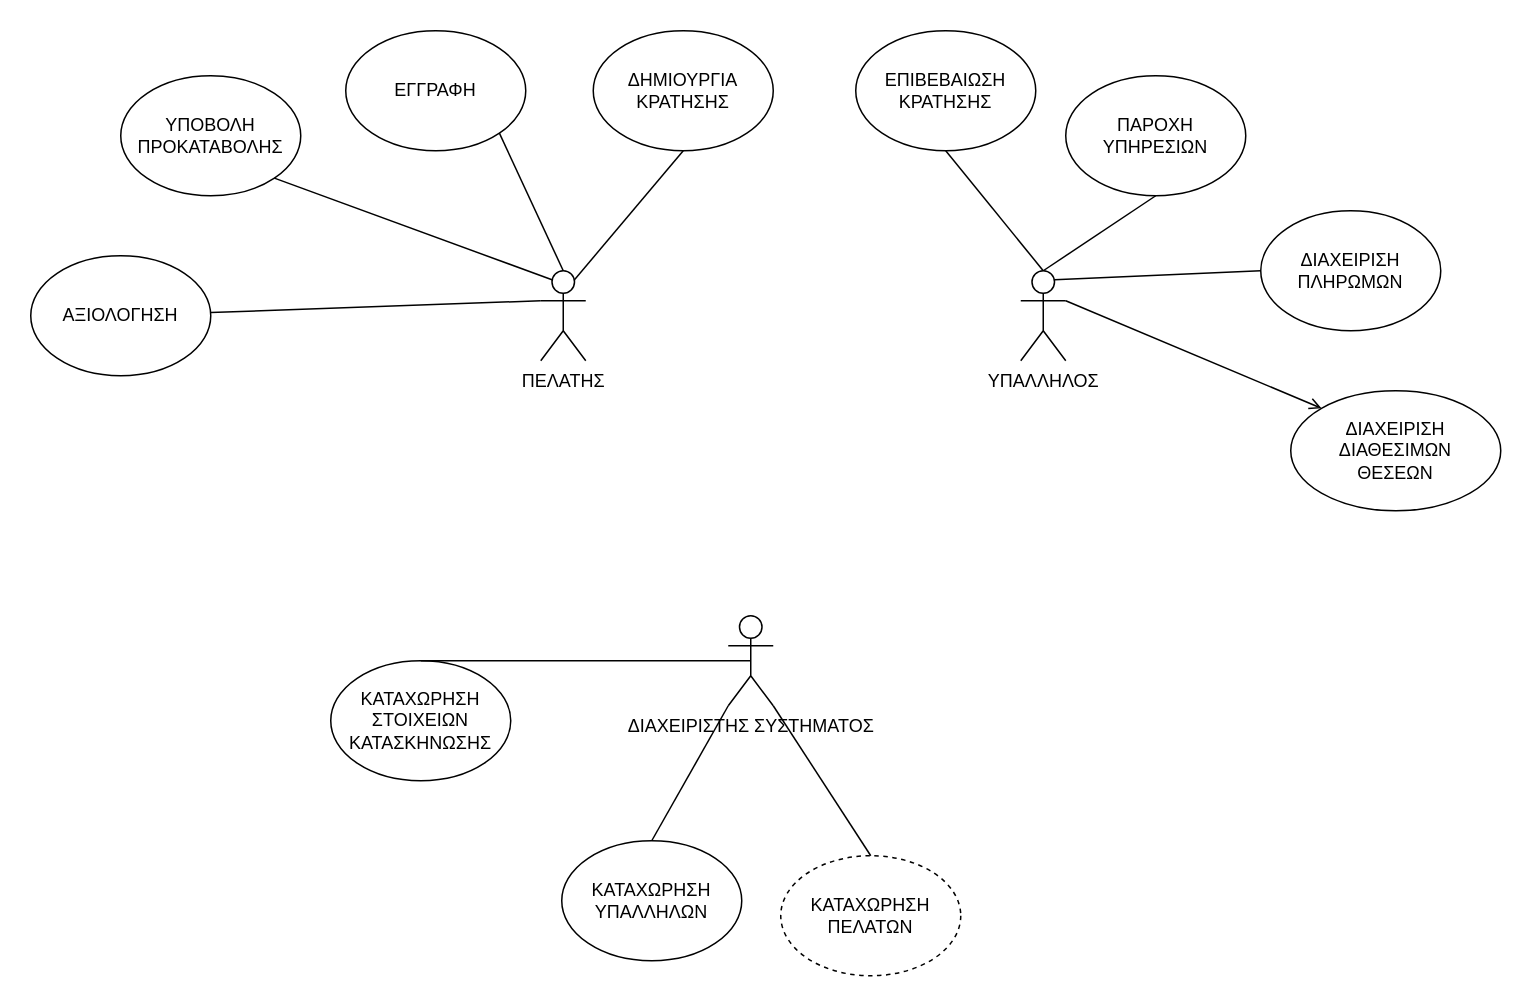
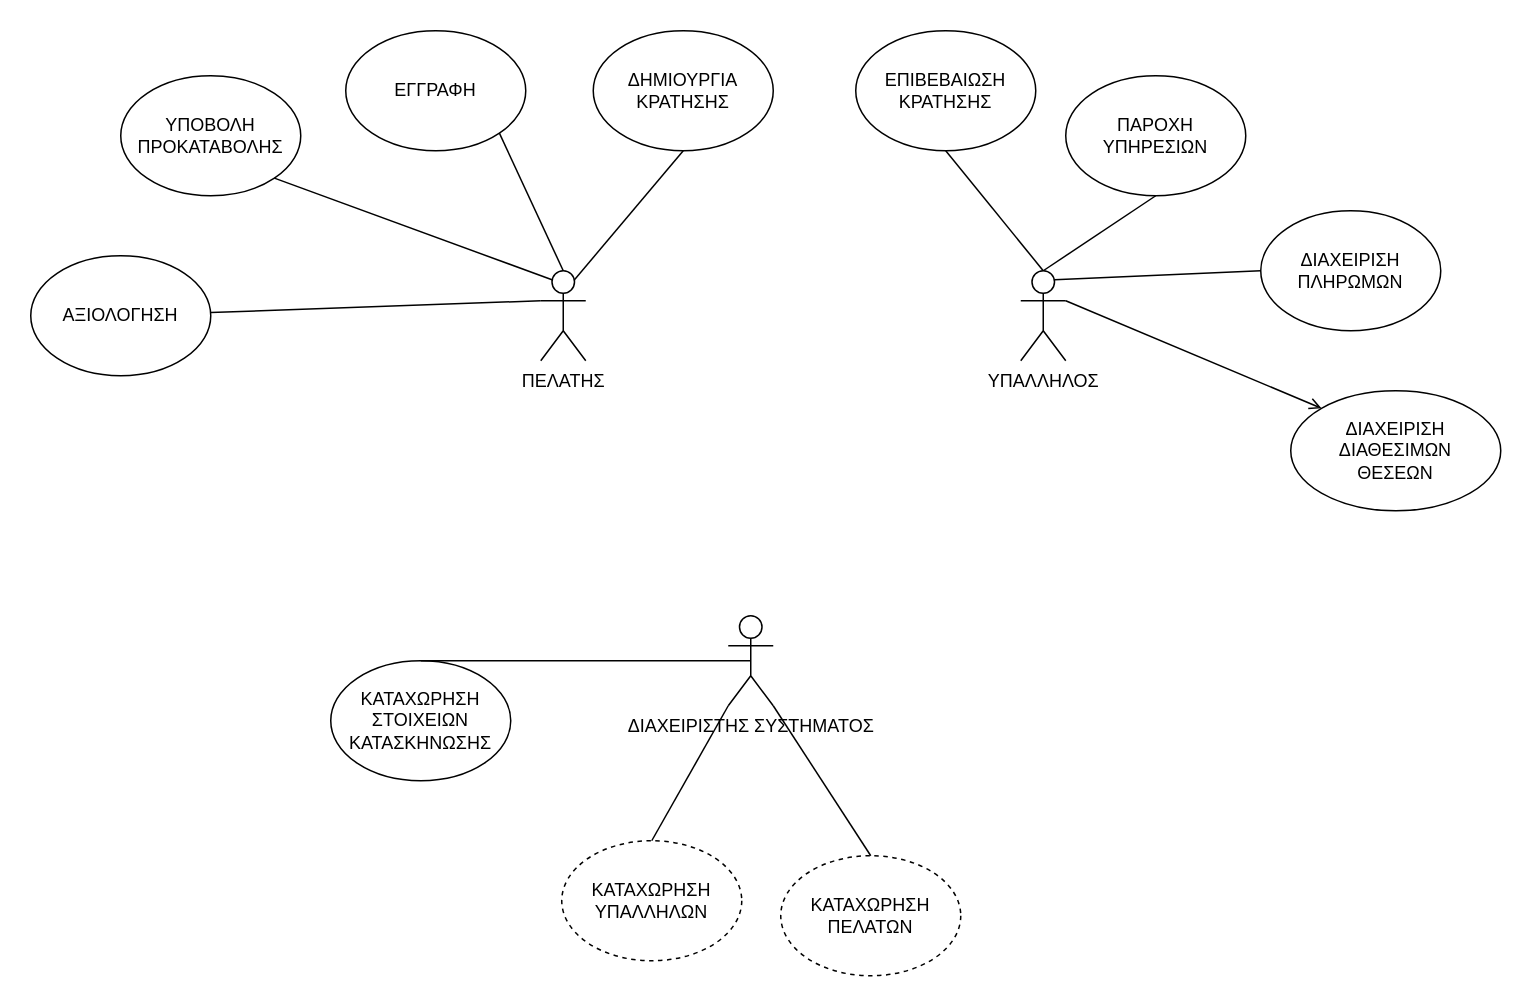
  <mxCell id="0" />
  <mxCell id="1" parent="0" />
  <mxCell id="2" value="ΠΕΛΑΤΗΣ" style="shape=umlActor;verticalLabelPosition=bottom;verticalAlign=top;html=1;" parent="1" vertex="1"><mxGeometry x="360" y="180" width="30" height="60" as="geometry" /></mxCell>
  <mxCell id="3" value="ΥΠΑΛΛΗΛΟΣ" style="shape=umlActor;verticalLabelPosition=bottom;verticalAlign=top;html=1;" parent="1" vertex="1"><mxGeometry x="680" y="180" width="30" height="60" as="geometry" /></mxCell>
  <mxCell id="4" value="ΔΙΑΧΕΙΡΙΣΤΗΣ ΣΥΣΤΗΜΑΤΟΣ" style="shape=umlActor;verticalLabelPosition=bottom;verticalAlign=top;html=1;" parent="1" vertex="1"><mxGeometry x="485" y="410" width="30" height="60" as="geometry" /></mxCell>
  <mxCell id="5" value="ΥΠΟΒΟΛΗ ΠΡΟΚΑΤΑΒΟΛΗΣ" style="ellipse;whiteSpace=wrap;html=1;" parent="1" vertex="1"><mxGeometry y="50" width="120" height="80" as="geometry" x="80" /></mxCell>
  <mxCell id="6" value="ΕΓΓΡΑΦΗ" style="ellipse;whiteSpace=wrap;html=1;" parent="1" vertex="1"><mxGeometry x="230" y="20" width="120" height="80" as="geometry" /></mxCell>
  <mxCell id="7" value="ΠΑΡΟΧΗ ΥΠΗΡΕΣΙΩΝ" style="ellipse;whiteSpace=wrap;html=1;" parent="1" vertex="1"><mxGeometry x="710" y="50" width="120" height="80" as="geometry" /></mxCell>
  <mxCell id="8" value="ΔΙΑΧΕΙΡΙΣΗ ΠΛΗΡΩΜΩΝ" style="ellipse;whiteSpace=wrap;html=1;" parent="1" vertex="1"><mxGeometry x="840" y="140" width="120" height="80" as="geometry" /></mxCell>
  <mxCell id="9" value="ΑΞΙΟΛΟΓΗΣΗ" style="ellipse;whiteSpace=wrap;html=1;" parent="1" vertex="1"><mxGeometry x="20" y="170" width="120" height="80" as="geometry" /></mxCell>
  <mxCell id="10" value="ΚΑΤΑΧΩΡΗΣΗ&lt;br&gt;ΣΤΟΙΧΕΙΩΝ&lt;br&gt;ΚΑΤΑΣΚΗΝΩΣΗΣ" style="ellipse;whiteSpace=wrap;html=1;" parent="1" vertex="1"><mxGeometry x="220" y="440" width="120" height="80" as="geometry" /></mxCell>
  <mxCell id="11" value="ΚΑΤΑΧΩΡΗΣΗ ΠΕΛΑΤΩΝ" style="ellipse;whiteSpace=wrap;html=1;dashed=1;" parent="1" vertex="1"><mxGeometry x="520" y="570" width="120" height="80" as="geometry" /></mxCell>
- <mxCell id="12" value="ΚΑΤΑΧΩΡΗΣΗ ΥΠΑΛΛΗΛΩΝ" style="ellipse;whiteSpace=wrap;html=1;" parent="1" vertex="1"><mxGeometry x="374" y="560" width="120" height="80" as="geometry" /></mxCell>
+ <mxCell id="12" value="ΚΑΤΑΧΩΡΗΣΗ ΥΠΑΛΛΗΛΩΝ" style="ellipse;whiteSpace=wrap;html=1;dashed=1;" parent="1" vertex="1"><mxGeometry x="374" y="560" width="120" height="80" as="geometry" /></mxCell>
  <mxCell id="13" value="ΔΙΑΧΕΙΡΙΣΗ ΔΙΑΘΕΣΙΜΩΝ&lt;br&gt;ΘΕΣΕΩΝ" style="ellipse;whiteSpace=wrap;html=1;" parent="1" vertex="1"><mxGeometry x="860" y="260" width="140" height="80" as="geometry" /></mxCell>
  <mxCell id="14" value="" style="endArrow=none;html=1;entryX=0;entryY=0.333;entryDx=0;entryDy=0;entryPerimeter=0;" parent="1" source="9" target="2" edge="1"><mxGeometry width="50" height="50" relative="1" as="geometry"><mxPoint x="260" y="220" as="sourcePoint" /><mxPoint x="310" y="170" as="targetPoint" /></mxGeometry></mxCell>
  <mxCell id="15" value="" style="endArrow=none;html=1;exitX=1;exitY=1;exitDx=0;exitDy=0;entryX=0.25;entryY=0.1;entryDx=0;entryDy=0;entryPerimeter=0;" parent="1" source="5" target="2" edge="1"><mxGeometry width="50" height="50" relative="1" as="geometry"><mxPoint x="240" y="180" as="sourcePoint" /><mxPoint x="290" y="130" as="targetPoint" /></mxGeometry></mxCell>
  <mxCell id="16" value="" style="endArrow=none;html=1;exitX=0.5;exitY=0;exitDx=0;exitDy=0;exitPerimeter=0;entryX=1;entryY=1;entryDx=0;entryDy=0;" parent="1" source="2" target="6" edge="1"><mxGeometry width="50" height="50" relative="1" as="geometry"><mxPoint x="390" y="160" as="sourcePoint" /><mxPoint x="440" y="110" as="targetPoint" /></mxGeometry></mxCell>
  <mxCell id="17" value="" style="endArrow=none;html=1;exitX=0.5;exitY=0;exitDx=0;exitDy=0;exitPerimeter=0;entryX=0.5;entryY=1;entryDx=0;entryDy=0;" parent="1" source="3" target="7" edge="1"><mxGeometry width="50" height="50" relative="1" as="geometry"><mxPoint x="710" y="190" as="sourcePoint" /><mxPoint x="760" y="140" as="targetPoint" /></mxGeometry></mxCell>
  <mxCell id="18" value="" style="endArrow=none;html=1;exitX=0.75;exitY=0.1;exitDx=0;exitDy=0;exitPerimeter=0;entryX=0;entryY=0.5;entryDx=0;entryDy=0;" parent="1" source="3" target="8" edge="1"><mxGeometry width="50" height="50" relative="1" as="geometry"><mxPoint x="750" y="210" as="sourcePoint" /><mxPoint x="800" y="160" as="targetPoint" /></mxGeometry></mxCell>
  <mxCell id="19" value="" style="endArrow=open;html=1;exitX=1;exitY=0.333;exitDx=0;exitDy=0;exitPerimeter=0;entryX=0;entryY=0;entryDx=0;entryDy=0;" parent="1" source="3" target="13" edge="1"><mxGeometry width="50" height="50" relative="1" as="geometry"><mxPoint x="790" y="270" as="sourcePoint" /><mxPoint x="840" y="220" as="targetPoint" /></mxGeometry></mxCell>
  <mxCell id="20" value="" style="endArrow=none;html=1;exitX=0.5;exitY=0;exitDx=0;exitDy=0;entryX=0;entryY=1;entryDx=0;entryDy=0;entryPerimeter=0;" parent="1" source="12" target="4" edge="1"><mxGeometry width="50" height="50" relative="1" as="geometry"><mxPoint x="350" y="560" as="sourcePoint" /><mxPoint x="400" y="510" as="targetPoint" /></mxGeometry></mxCell>
  <mxCell id="21" value="" style="endArrow=none;html=1;exitX=1;exitY=1;exitDx=0;exitDy=0;exitPerimeter=0;entryX=0.5;entryY=0;entryDx=0;entryDy=0;" parent="1" source="4" target="11" edge="1"><mxGeometry width="50" height="50" relative="1" as="geometry"><mxPoint x="650" y="540" as="sourcePoint" /><mxPoint x="700" y="490" as="targetPoint" /></mxGeometry></mxCell>
  <mxCell id="22" value="" style="endArrow=none;html=1;exitX=0.5;exitY=0.5;exitDx=0;exitDy=0;exitPerimeter=0;entryX=0.5;entryY=0;entryDx=0;entryDy=0;" parent="1" source="4" target="10" edge="1"><mxGeometry width="50" height="50" relative="1" as="geometry"><mxPoint x="500" y="560" as="sourcePoint" /><mxPoint x="550" y="510" as="targetPoint" /></mxGeometry></mxCell>
  <mxCell id="23" value="ΔΗΜΙΟΥΡΓΙΑ ΚΡΑΤΗΣΗΣ" style="ellipse;whiteSpace=wrap;html=1;" parent="1" vertex="1"><mxGeometry x="395" y="20" width="120" height="80" as="geometry" /></mxCell>
  <mxCell id="24" value="" style="endArrow=none;html=1;exitX=0.75;exitY=0.1;exitDx=0;exitDy=0;exitPerimeter=0;entryX=0.5;entryY=1;entryDx=0;entryDy=0;" parent="1" source="2" target="23" edge="1"><mxGeometry width="50" height="50" relative="1" as="geometry"><mxPoint x="420" y="190" as="sourcePoint" /><mxPoint x="470" y="140" as="targetPoint" /></mxGeometry></mxCell>
  <mxCell id="25" value="ΕΠΙΒΕΒΑΙΩΣΗ ΚΡΑΤΗΣΗΣ" style="ellipse;whiteSpace=wrap;html=1;" parent="1" vertex="1"><mxGeometry x="570" y="20" width="120" height="80" as="geometry" /></mxCell>
  <mxCell id="26" value="" style="endArrow=none;html=1;exitX=0.5;exitY=0;exitDx=0;exitDy=0;exitPerimeter=0;entryX=0.5;entryY=1;entryDx=0;entryDy=0;" parent="1" source="3" target="25" edge="1"><mxGeometry width="50" height="50" relative="1" as="geometry"><mxPoint x="620" y="170" as="sourcePoint" /><mxPoint x="670" y="120" as="targetPoint" /></mxGeometry></mxCell>
